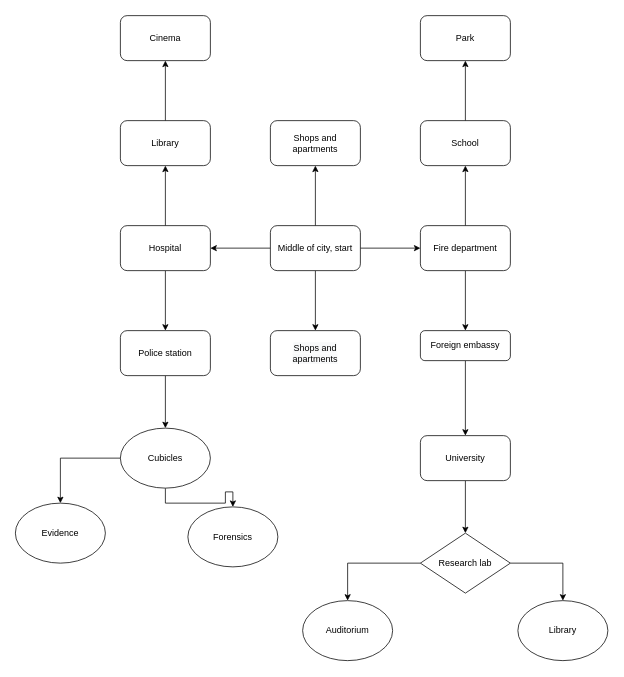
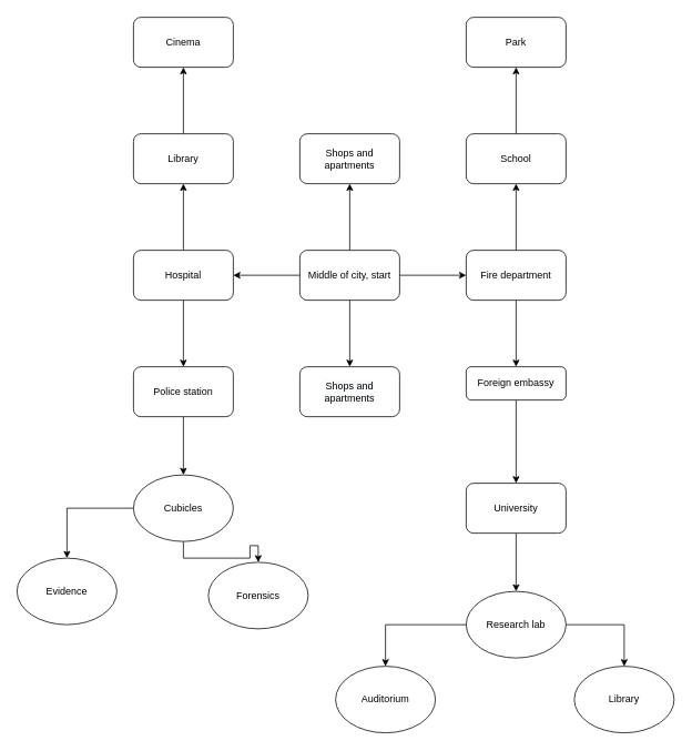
  <mxCell id="0" />
  <mxCell id="1" parent="0" />
  <mxCell id="2" value="" style="edgeStyle=orthogonalEdgeStyle;rounded=0;orthogonalLoop=1;jettySize=auto;html=1;" edge="1" parent="1" source="6" target="7"><mxGeometry relative="1" as="geometry" /></mxCell>
  <mxCell id="3" value="" style="edgeStyle=orthogonalEdgeStyle;rounded=0;orthogonalLoop=1;jettySize=auto;html=1;" edge="1" parent="1" source="6" target="8"><mxGeometry relative="1" as="geometry" /></mxCell>
  <mxCell id="4" value="" style="edgeStyle=orthogonalEdgeStyle;rounded=0;orthogonalLoop=1;jettySize=auto;html=1;" edge="1" parent="1" source="6" target="11"><mxGeometry relative="1" as="geometry" /></mxCell>
  <mxCell id="5" value="" style="edgeStyle=orthogonalEdgeStyle;rounded=0;orthogonalLoop=1;jettySize=auto;html=1;" edge="1" parent="1" source="6" target="19"><mxGeometry relative="1" as="geometry" /></mxCell>
  <mxCell id="6" value="Middle of city, start" style="rounded=1;whiteSpace=wrap;html=1;" vertex="1" parent="1"><mxGeometry x="360" y="300" width="120" height="60" as="geometry" /></mxCell>
  <mxCell id="7" value="Shops and apartments" style="whiteSpace=wrap;html=1;rounded=1;" vertex="1" parent="1"><mxGeometry x="360" y="160" width="120" height="60" as="geometry" /></mxCell>
  <mxCell id="8" value="&lt;meta charset=&quot;utf-8&quot;&gt;&lt;span style=&quot;color: rgb(0, 0, 0); font-family: helvetica; font-size: 12px; font-style: normal; font-weight: 400; letter-spacing: normal; text-align: center; text-indent: 0px; text-transform: none; word-spacing: 0px; background-color: rgb(248, 249, 250); display: inline; float: none;&quot;&gt;Shops and apartments&lt;/span&gt;" style="whiteSpace=wrap;html=1;rounded=1;" vertex="1" parent="1"><mxGeometry x="360" y="440" width="120" height="60" as="geometry" /></mxCell>
  <mxCell id="9" value="" style="edgeStyle=orthogonalEdgeStyle;rounded=0;orthogonalLoop=1;jettySize=auto;html=1;" edge="1" parent="1" source="11" target="13"><mxGeometry relative="1" as="geometry" /></mxCell>
  <mxCell id="10" value="" style="edgeStyle=orthogonalEdgeStyle;rounded=0;orthogonalLoop=1;jettySize=auto;html=1;" edge="1" parent="1" source="11" target="15"><mxGeometry relative="1" as="geometry" /></mxCell>
  <mxCell id="11" value="Hospital" style="whiteSpace=wrap;html=1;rounded=1;" vertex="1" parent="1"><mxGeometry x="160" y="300" width="120" height="60" as="geometry" /></mxCell>
  <mxCell id="12" value="" style="edgeStyle=orthogonalEdgeStyle;rounded=0;orthogonalLoop=1;jettySize=auto;html=1;" edge="1" parent="1" source="13" target="16"><mxGeometry relative="1" as="geometry" /></mxCell>
  <mxCell id="13" value="Library" style="whiteSpace=wrap;html=1;rounded=1;" vertex="1" parent="1"><mxGeometry x="160" y="160" width="120" height="60" as="geometry" /></mxCell>
  <mxCell id="14" value="" style="edgeStyle=orthogonalEdgeStyle;rounded=0;orthogonalLoop=1;jettySize=auto;html=1;" edge="1" parent="1" source="15" target="29"><mxGeometry relative="1" as="geometry" /></mxCell>
  <mxCell id="15" value="Police station" style="whiteSpace=wrap;html=1;rounded=1;" vertex="1" parent="1"><mxGeometry x="160" y="440" width="120" height="60" as="geometry" /></mxCell>
  <mxCell id="16" value="Cinema" style="whiteSpace=wrap;html=1;rounded=1;" vertex="1" parent="1"><mxGeometry x="160" y="20" width="120" height="60" as="geometry" /></mxCell>
  <mxCell id="17" value="" style="edgeStyle=orthogonalEdgeStyle;rounded=0;orthogonalLoop=1;jettySize=auto;html=1;" edge="1" parent="1" source="19" target="21"><mxGeometry relative="1" as="geometry" /></mxCell>
  <mxCell id="18" value="" style="edgeStyle=orthogonalEdgeStyle;rounded=0;orthogonalLoop=1;jettySize=auto;html=1;" edge="1" parent="1" source="19" target="23"><mxGeometry relative="1" as="geometry" /></mxCell>
  <mxCell id="19" value="Fire department" style="whiteSpace=wrap;html=1;rounded=1;" vertex="1" parent="1"><mxGeometry x="560" y="300" width="120" height="60" as="geometry" /></mxCell>
  <mxCell id="20" value="" style="edgeStyle=orthogonalEdgeStyle;rounded=0;orthogonalLoop=1;jettySize=auto;html=1;" edge="1" parent="1" source="21" target="26"><mxGeometry relative="1" as="geometry" /></mxCell>
  <mxCell id="21" value="Foreign embassy" style="whiteSpace=wrap;html=1;rounded=1;" vertex="1" parent="1"><mxGeometry x="560" y="440" width="120" height="40" as="geometry" /></mxCell>
  <mxCell id="22" value="" style="edgeStyle=orthogonalEdgeStyle;rounded=0;orthogonalLoop=1;jettySize=auto;html=1;" edge="1" parent="1" source="23" target="24"><mxGeometry relative="1" as="geometry" /></mxCell>
  <mxCell id="23" value="School" style="whiteSpace=wrap;html=1;rounded=1;" vertex="1" parent="1"><mxGeometry x="560" y="160" width="120" height="60" as="geometry" /></mxCell>
  <mxCell id="24" value="Park" style="whiteSpace=wrap;html=1;rounded=1;" vertex="1" parent="1"><mxGeometry x="560" y="20" width="120" height="60" as="geometry" /></mxCell>
  <mxCell id="25" value="" style="edgeStyle=orthogonalEdgeStyle;rounded=0;orthogonalLoop=1;jettySize=auto;html=1;" edge="1" parent="1" source="26" target="34"><mxGeometry relative="1" as="geometry" /></mxCell>
  <mxCell id="26" value="University" style="whiteSpace=wrap;html=1;rounded=1;" vertex="1" parent="1"><mxGeometry x="560" y="580" width="120" height="60" as="geometry" /></mxCell>
  <mxCell id="27" value="" style="edgeStyle=orthogonalEdgeStyle;rounded=0;orthogonalLoop=1;jettySize=auto;html=1;" edge="1" parent="1" source="29" target="30"><mxGeometry relative="1" as="geometry" /></mxCell>
  <mxCell id="28" value="" style="edgeStyle=orthogonalEdgeStyle;rounded=0;orthogonalLoop=1;jettySize=auto;html=1;" edge="1" parent="1" source="29" target="31"><mxGeometry relative="1" as="geometry" /></mxCell>
  <mxCell id="29" value="Cubicles" style="ellipse;whiteSpace=wrap;html=1;rounded=1;" vertex="1" parent="1"><mxGeometry x="160" y="570" width="120" height="80" as="geometry" /></mxCell>
  <mxCell id="30" value="Evidence" style="ellipse;whiteSpace=wrap;html=1;rounded=1;" vertex="1" parent="1"><mxGeometry x="20" y="670" width="120" height="80" as="geometry" /></mxCell>
  <mxCell id="31" value="Forensics" style="ellipse;whiteSpace=wrap;html=1;rounded=1;" vertex="1" parent="1"><mxGeometry x="250" y="675" width="120" height="80" as="geometry" /></mxCell>
  <mxCell id="32" value="" style="edgeStyle=orthogonalEdgeStyle;rounded=0;orthogonalLoop=1;jettySize=auto;html=1;" edge="1" parent="1" source="34" target="35"><mxGeometry relative="1" as="geometry" /></mxCell>
  <mxCell id="33" value="" style="edgeStyle=orthogonalEdgeStyle;rounded=0;orthogonalLoop=1;jettySize=auto;html=1;" edge="1" parent="1" source="34" target="36"><mxGeometry relative="1" as="geometry" /></mxCell>
- <mxCell id="34" value="Research lab" style="rhombus;whiteSpace=wrap;html=1;" vertex="1" parent="1"><mxGeometry x="560" y="710" width="120" height="80" as="geometry" /></mxCell>
+ <mxCell id="34" value="Research lab" style="ellipse;whiteSpace=wrap;html=1;rounded=1;" vertex="1" parent="1"><mxGeometry x="560" y="710" width="120" height="80" as="geometry" /></mxCell>
  <mxCell id="35" value="Auditorium" style="ellipse;whiteSpace=wrap;html=1;rounded=1;" vertex="1" parent="1"><mxGeometry x="403" y="800" width="120" height="80" as="geometry" /></mxCell>
  <mxCell id="36" value="Library" style="ellipse;whiteSpace=wrap;html=1;rounded=1;" vertex="1" parent="1"><mxGeometry x="690" y="800" width="120" height="80" as="geometry" /></mxCell>
